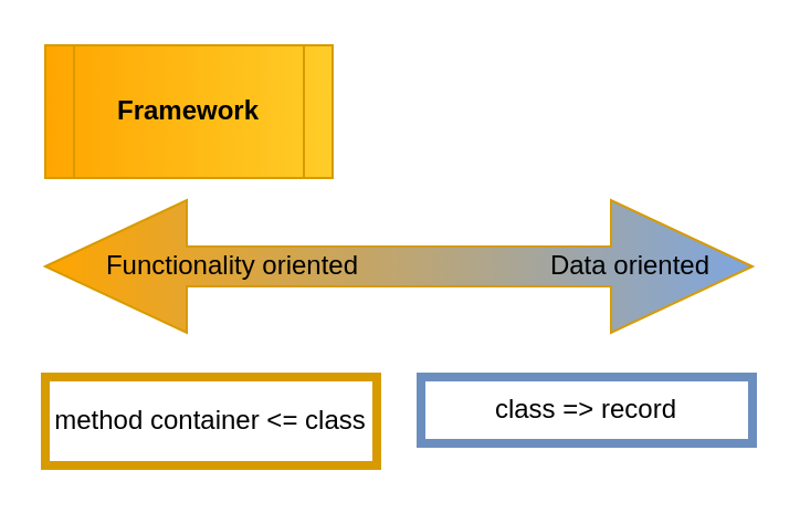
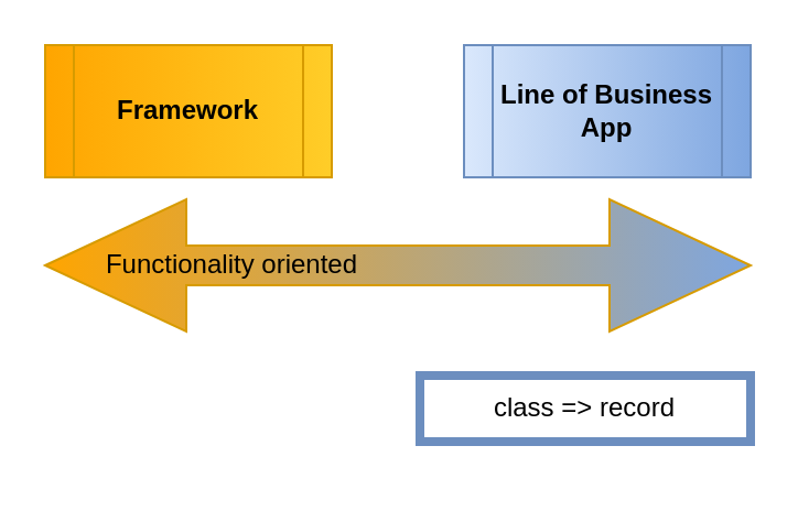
  <mxCell id="0" />
  <mxCell id="1" parent="0" />
  <mxCell id="2" value="Framework" style="shape=process;whiteSpace=wrap;html=1;backgroundOutline=1;fillColor=#ffcd28;gradientColor=#ffa500;strokeColor=#d79b00;gradientDirection=west;fontStyle=1" vertex="1" parent="1"><mxGeometry x="20" y="20" width="130" height="60" as="geometry" /></mxCell>
+ <mxCell id="3" value="Line of Business App" style="shape=process;whiteSpace=wrap;html=1;backgroundOutline=1;fillColor=#dae8fc;gradientColor=#7ea6e0;strokeColor=#6c8ebf;gradientDirection=east;fontStyle=1" vertex="1" parent="1"><mxGeometry x="210" y="20" width="130" height="60" as="geometry" /></mxCell>
  <mxCell id="4" value="class =&amp;gt; record" style="rounded=0;whiteSpace=wrap;html=1;fillColor=none;gradientColor=#7ea6e0;strokeColor=#6c8ebf;strokeWidth=4;" vertex="1" parent="1"><mxGeometry x="190" y="170" width="150" height="30" as="geometry" /></mxCell>
- <mxCell id="5" value="method container &amp;lt;= class" style="rounded=0;whiteSpace=wrap;html=1;fillColor=none;gradientColor=#ffa500;strokeColor=#d79b00;strokeWidth=4;" vertex="1" parent="1"><mxGeometry x="20" y="170" width="150" height="40" as="geometry" /></mxCell>
  <mxCell id="6" value="" style="shape=doubleArrow;whiteSpace=wrap;html=1;fillColor=#FFA500;gradientColor=#7EA6E0;strokeColor=#d79b00;gradientDirection=east;" vertex="1" parent="1"><mxGeometry x="20" y="90" width="320" height="60" as="geometry" /></mxCell>
- <mxCell id="7" value="Data oriented" style="text;html=1;strokeColor=none;fillColor=none;align=center;verticalAlign=middle;whiteSpace=wrap;rounded=0;" vertex="1" parent="1"><mxGeometry x="240" y="105" width="90" height="30" as="geometry" /></mxCell>
  <mxCell id="8" value="Functionality oriented" style="text;html=1;strokeColor=none;fillColor=none;align=center;verticalAlign=middle;whiteSpace=wrap;rounded=0;" vertex="1" parent="1"><mxGeometry x="40" y="105" width="130" height="30" as="geometry" /></mxCell>
